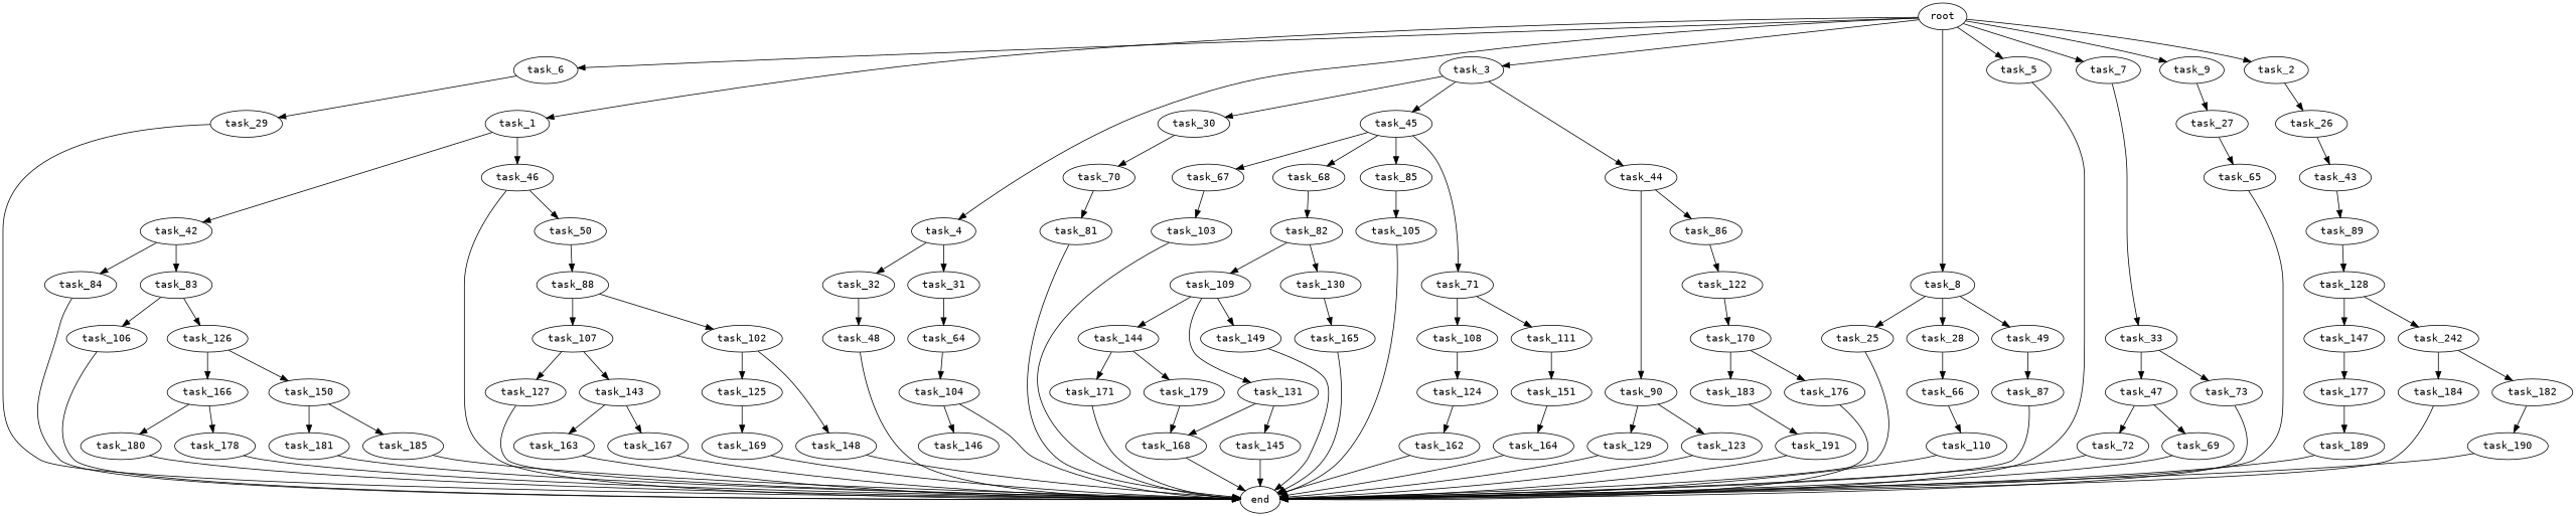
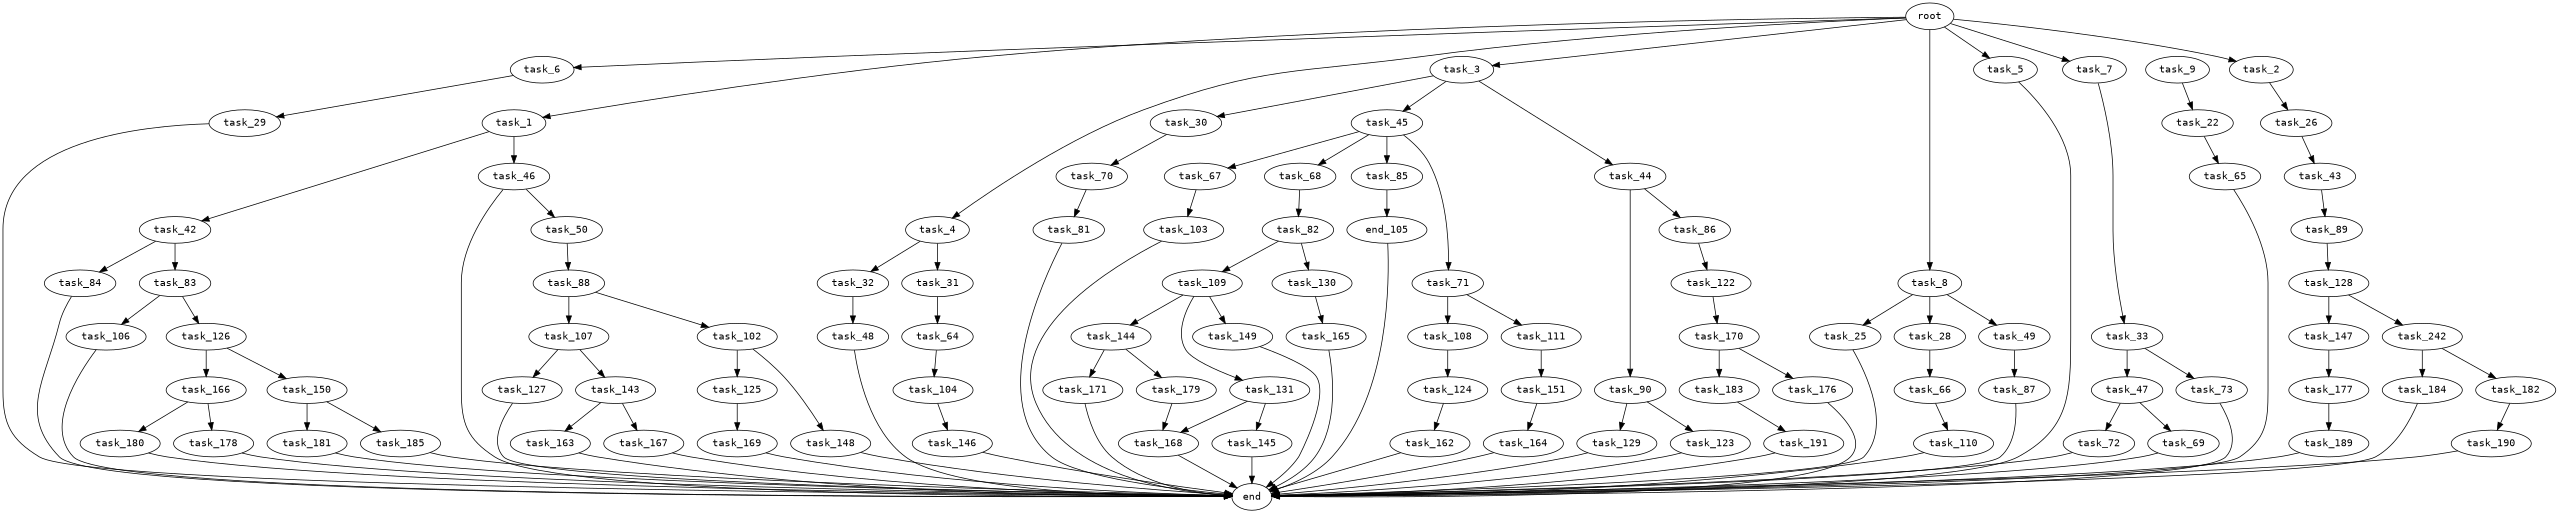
  digraph {
    fontname="DejaVu Sans Mono"
    node [fontname="DejaVu Sans Mono"]
    edge [fontname="DejaVu Sans Mono"]
    task_6
    task_29
    task_50
    task_88
    end
    task_169
    task_45
    task_68
    task_85
    task_71
    task_67
    task_82
-   task_105
+   task_105 [label=end_105]
    task_108
    task_111
    task_103
    task_84
    task_123
    task_44
    task_86
    task_90
    task_122
    task_129
    task_66
    task_110
    task_1
    task_46
    task_42
    task_83
    task_109
    task_130
    task_149
    task_144
    task_131
    task_165
    task_190
    task_126
    task_106
    task_166
    task_150
    task_72
    root
    task_4
    task_3
    task_8
    task_5
    task_7
    task_9
    task_2
    task_32
    task_31
    task_30
    task_49
    task_25
    task_28
    task_33
-   task_27
+   task_27 [label=task_22]
    task_26
    task_178
    task_176
    task_179
    task_168
    task_171
    task_148
    task_48
    task_64
    task_70
    task_170
    task_147
    task_177
    task_189
    task_145
    task_183
    task_191
    task_182
    task_87
    task_184
    task_65
    task_180
    task_107
    task_143
    task_127
    task_167
    task_163
    task_128
    n86 [label=task_242]
    task_102
    task_125
    task_73
    task_47
    task_151
    task_164
    task_185
    task_181
    task_104
    task_124
    task_162
    task_43
    task_89
    task_81
    task_69
    task_146
    task_6 -> task_29
    task_29 -> end
    task_50 -> task_88
    task_88 -> task_107
    task_88 -> task_102
    task_169 -> end
    task_45 -> task_68
    task_45 -> task_85
    task_45 -> task_71
    task_45 -> task_67
    task_68 -> task_82
    task_85 -> task_105
    task_71 -> task_108
    task_71 -> task_111
    task_67 -> task_103
    task_82 -> task_109
    task_82 -> task_130
    task_105 -> end
    task_108 -> task_124
    task_111 -> task_151
    task_103 -> end
    task_84 -> end
    task_123 -> end
    task_44 -> task_86
    task_44 -> task_90
    task_86 -> task_122
    task_90 -> task_123
    task_90 -> task_129
    task_122 -> task_170
    task_129 -> end
    task_66 -> task_110
    task_110 -> end
    task_1 -> task_46
    task_1 -> task_42
    task_46 -> task_50
    task_46 -> end
    task_42 -> task_84
    task_42 -> task_83
    task_83 -> task_126
    task_83 -> task_106
    task_109 -> task_149
    task_109 -> task_144
    task_109 -> task_131
    task_130 -> task_165
    task_149 -> end
    task_144 -> task_179
    task_144 -> task_171
    task_131 -> task_168
    task_131 -> task_145
    task_165 -> end
    task_190 -> end
    task_126 -> task_166
    task_126 -> task_150
    task_106 -> end
    task_166 -> task_178
    task_166 -> task_180
    task_150 -> task_185
    task_150 -> task_181
    task_72 -> end
    root -> task_6
    root -> task_1
    root -> task_4
    root -> task_3
    root -> task_8
    root -> task_5
    root -> task_7
-   root -> task_9
    root -> task_2
    task_4 -> task_32
    task_4 -> task_31
    task_3 -> task_45
    task_3 -> task_44
    task_3 -> task_30
    task_8 -> task_49
    task_8 -> task_25
    task_8 -> task_28
    task_5 -> end
    task_7 -> task_33
    task_9 -> task_27
    task_2 -> task_26
    task_32 -> task_48
    task_31 -> task_64
    task_30 -> task_70
    task_49 -> task_87
    task_25 -> end
    task_28 -> task_66
    task_33 -> task_73
    task_33 -> task_47
    task_27 -> task_65
    task_26 -> task_43
    task_178 -> end
    task_176 -> end
    task_179 -> task_168
    task_168 -> end
    task_171 -> end
    task_148 -> end
    task_48 -> end
    task_64 -> task_104
    task_70 -> task_81
    task_170 -> task_176
    task_170 -> task_183
    task_147 -> task_177
    task_177 -> task_189
    task_189 -> end
    task_145 -> end
    task_183 -> task_191
    task_191 -> end
    task_182 -> task_190
    task_87 -> end
    task_184 -> end
    task_65 -> end
    task_180 -> end
    task_107 -> task_143
    task_107 -> task_127
    task_143 -> task_167
    task_143 -> task_163
    task_127 -> end
    task_167 -> end
    task_163 -> end
    task_128 -> task_147
    task_128 -> n86
    n86 -> task_182
    n86 -> task_184
    task_102 -> task_148
    task_102 -> task_125
    task_125 -> task_169
    task_73 -> end
    task_47 -> task_72
    task_47 -> task_69
    task_151 -> task_164
    task_164 -> end
    task_185 -> end
    task_181 -> end
    task_104 -> task_146
    task_124 -> task_162
    task_162 -> end
    task_43 -> task_89
    task_89 -> task_128
    task_81 -> end
    task_69 -> end
-   task_104 -> end
+   task_146 -> end
  }
